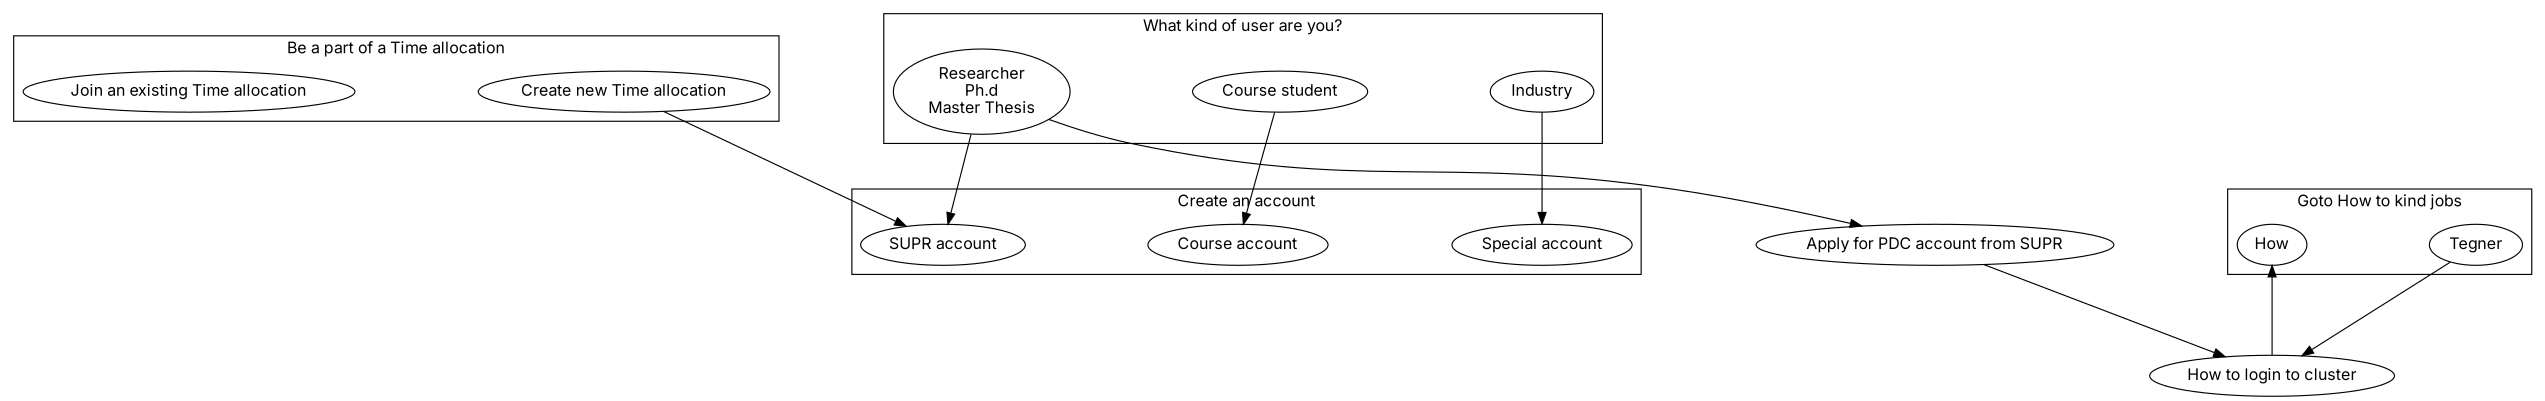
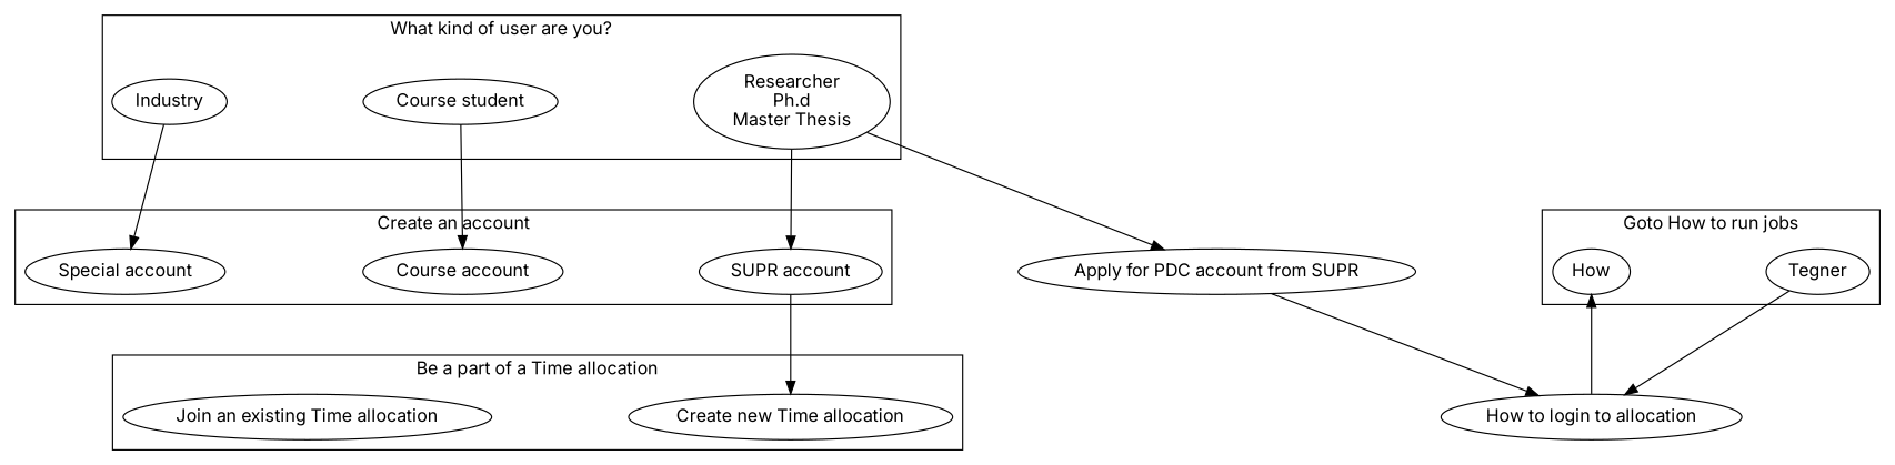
  digraph {
    fontname=Inter
    nodesep=1.5
    ranksep=1.1
    node [fontname=Inter]
    edge [fontname=Inter]
    n1 [label="SUPR account"]
    n2 [label="Course account"]
    n3 [label="Special account"]
    n4 [label="Researcher\nPh.d\nMaster Thesis"]
    n5 [label=Industry]
    n6 [label="Course student"]
    n7 [label="Create new Time allocation"]
    n8 [label="Join an existing Time allocation"]
    Tegner
    n10 [label=How]
    n11 [label="Apply for PDC account from SUPR"]
-   n12 [label="How to login to cluster"]
+   n12 [label="How to login to allocation"]
    subgraph cluster_1 {
      label="Create an account"
      n1
      n2
      n3
    }
    subgraph cluster_2 {
      label="What kind of user are you?"
      n4
      n5
      n6
    }
    subgraph cluster_3 {
      label="Be a part of a Time allocation"
      n7
      n8
    }
    subgraph cluster_4 {
-     label="Goto How to kind jobs"
+     label="Goto How to run jobs"
      Tegner
      n10
    }
-   n7 -> n1
+   n1 -> n7
    n4 -> n1
    n4 -> n11
    n5 -> n3
    n6 -> n2
    Tegner -> n12
    n11 -> n12
    n12 -> n10
  }
